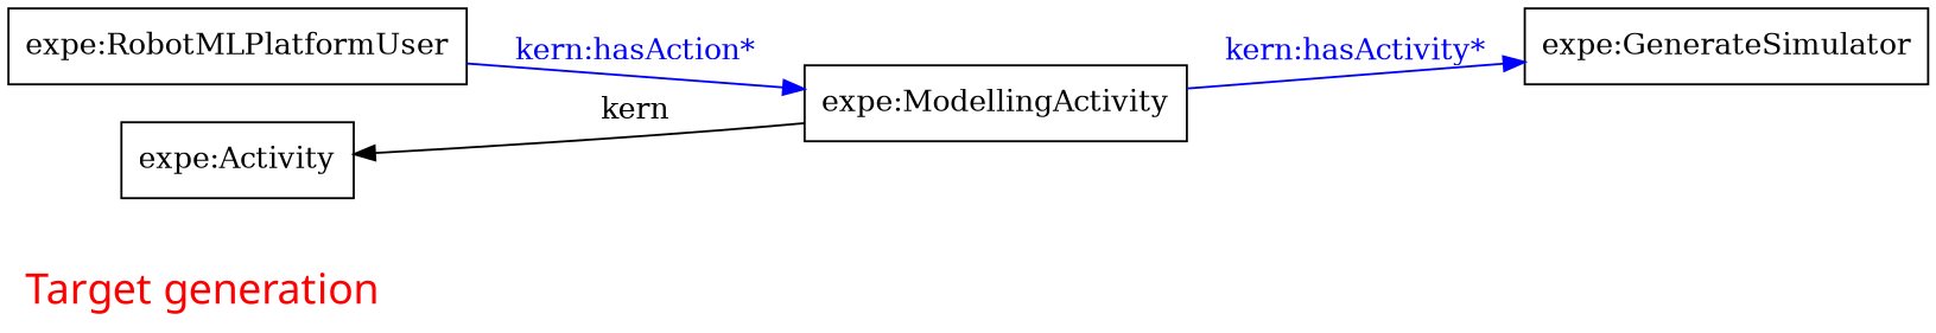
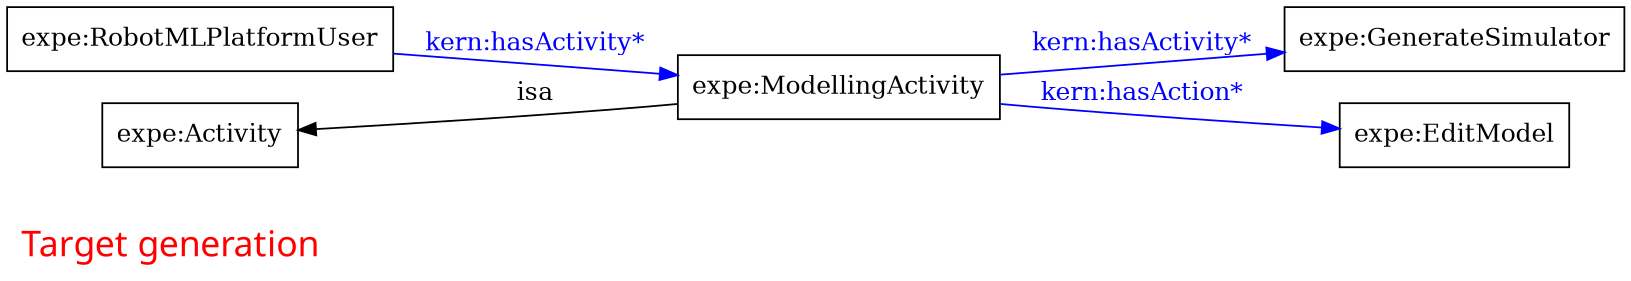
  digraph {
    bgcolor=white
    fontcolor=red
    fontname="Arial-Bold"
    fontsize=20
    label="Target generation"
    labeljust=left
    rankdir=LR
    node [color="0.0,0.0,0.0" fontcolor="0.0,0.0,0.0" shape=box]
    edge [color="0.6666667,1.0,1.0" fontcolor="0.6666667,1.0,1.0" style=filled]
    n1 [height=0.5 label="expe:RobotMLPlatformUser" width=2.4444]
    n2 [height=0.5 label="expe:ModellingActivity" width=2.0069]
    n3 [height=0.5 label="expe:GenerateSimulator" width=2.0625]
+   n4 [height=0.5 label="expe:EditModel" width=1.4444]
    n5 [height=0.5 label="expe:Activity" width=1.2014]
-   n1 -> n2 [label="kern:hasAction*"]
+   n1 -> n2 [label="kern:hasActivity*"]
    n2 -> n3 [label="kern:hasActivity*"]
-   n5 -> n2 [color="0.0,0.0,0.0" dir=back fontcolor="0.0,0.0,0.0" label=kern style=""]
+   n2 -> n4 [label="kern:hasAction*"]
+   n5 -> n2 [color="0.0,0.0,0.0" dir=back fontcolor="0.0,0.0,0.0" label=isa style=""]
  }
